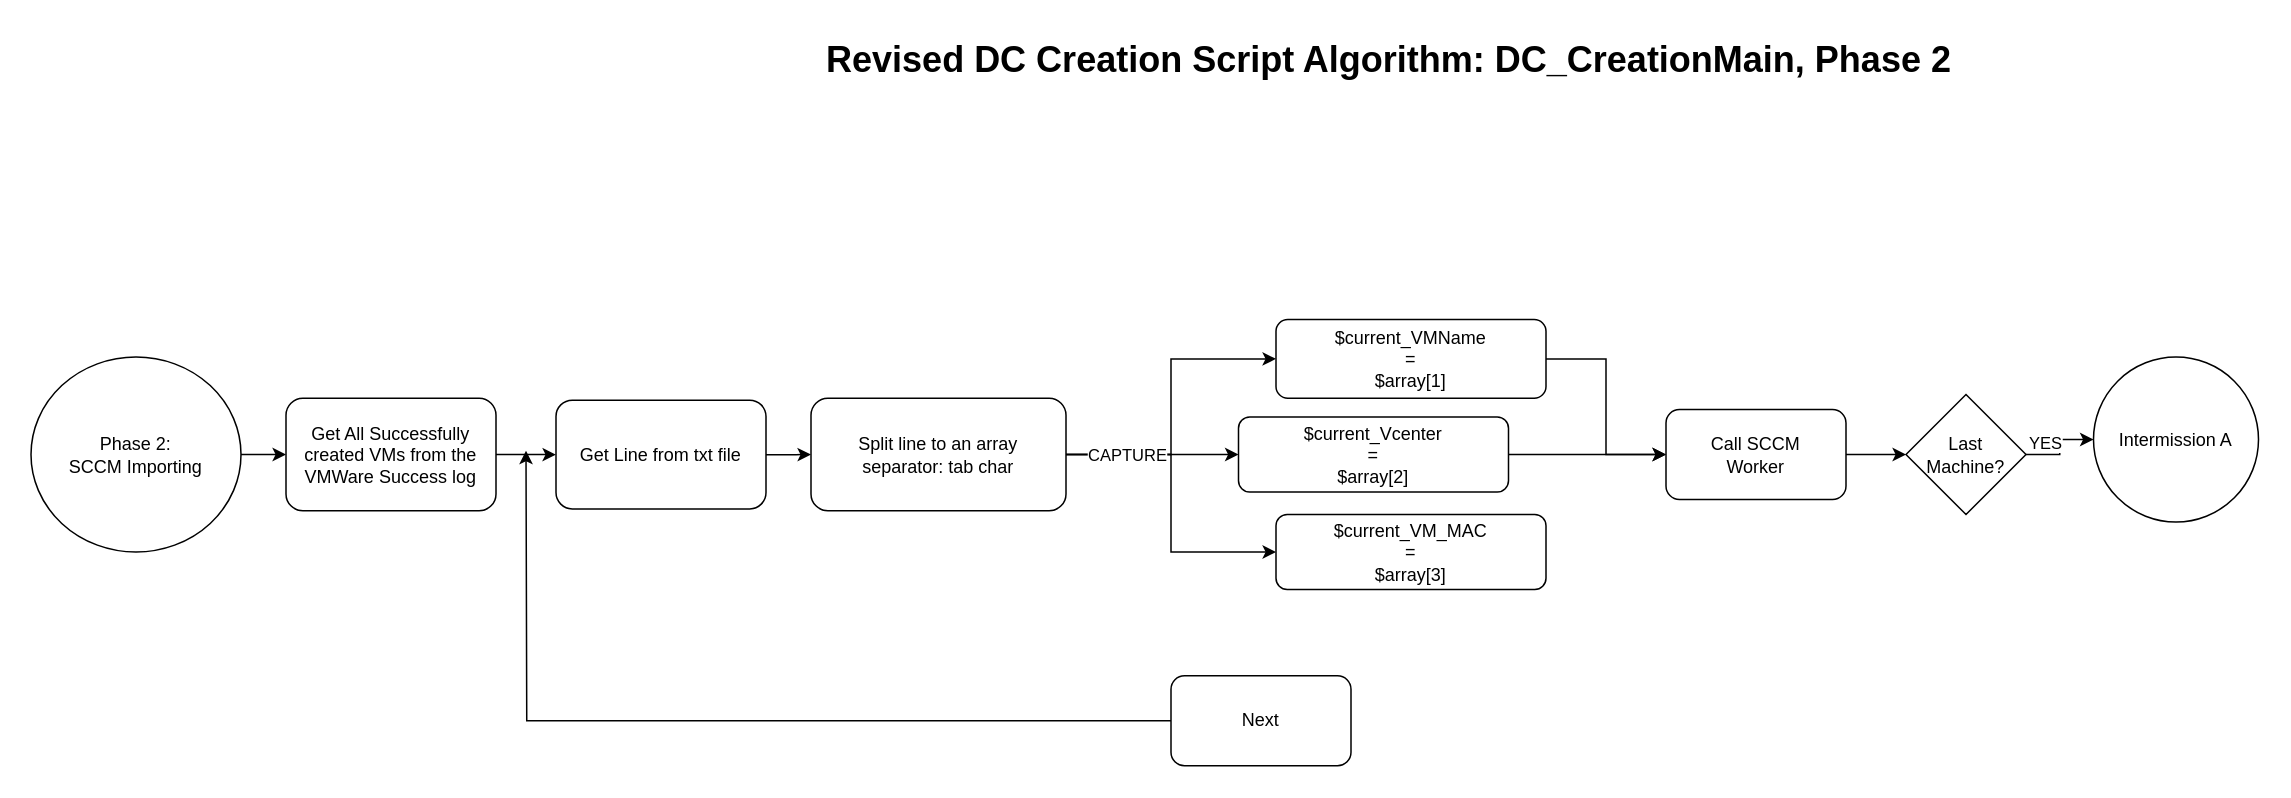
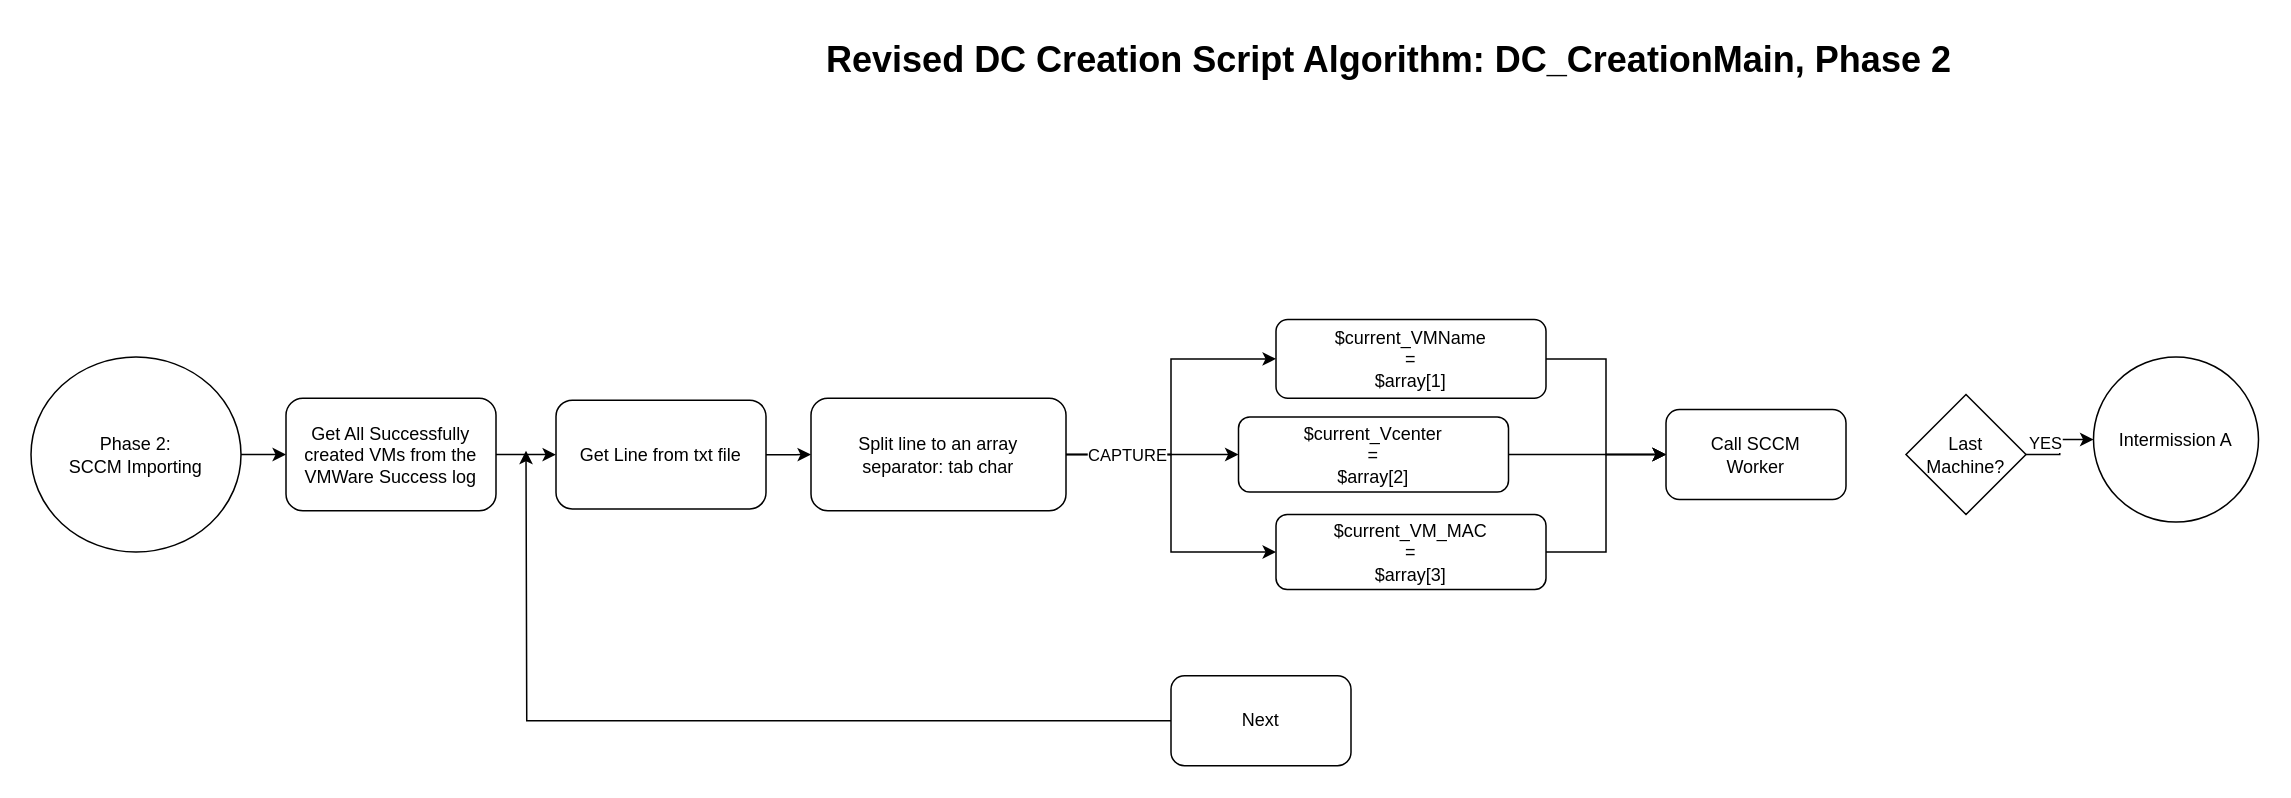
  <mxCell id="0" />
  <mxCell id="1" parent="0" />
  <mxCell id="2" style="edgeStyle=orthogonalEdgeStyle;rounded=0;orthogonalLoop=1;jettySize=auto;html=1;fontSize=12;" parent="1" source="3" target="10" edge="1"><mxGeometry relative="1" as="geometry" /></mxCell>
  <mxCell id="3" value="Phase 2:&lt;br&gt;SCCM Importing" style="ellipse;whiteSpace=wrap;html=1;fontSize=12;fillColor=none;" parent="1" vertex="1"><mxGeometry x="20" y="237.5" width="140" height="130" as="geometry" /></mxCell>
  <mxCell id="4" style="edgeStyle=orthogonalEdgeStyle;rounded=0;orthogonalLoop=1;jettySize=auto;html=1;strokeColor=#000000;fontColor=#000000;startArrow=none;startFill=0;" parent="1" source="5" target="21" edge="1"><mxGeometry relative="1" as="geometry" /></mxCell>
  <mxCell id="5" value="$current_Vcenter&lt;br&gt;=&lt;br&gt;$array[2]" style="rounded=1;whiteSpace=wrap;html=1;fontSize=12;fillColor=none;" parent="1" vertex="1"><mxGeometry x="825" y="277.5" width="180" height="50" as="geometry" /></mxCell>
  <mxCell id="6" style="edgeStyle=orthogonalEdgeStyle;rounded=0;orthogonalLoop=1;jettySize=auto;html=1;entryX=0;entryY=0.5;entryDx=0;entryDy=0;strokeColor=#000000;fontColor=#000000;startArrow=none;startFill=0;" parent="1" source="7" target="21" edge="1"><mxGeometry relative="1" as="geometry" /></mxCell>
  <mxCell id="7" value="$current_VMName&lt;br&gt;=&lt;br&gt;$array[1]" style="rounded=1;whiteSpace=wrap;html=1;fontSize=12;fillColor=none;" parent="1" vertex="1"><mxGeometry x="850" y="212.5" width="180" height="52.5" as="geometry" /></mxCell>
  <mxCell id="8" value="&lt;font style=&quot;font-size: 24px;&quot;&gt;&lt;b&gt;Revised DC Creation Script Algorithm: DC_CreationMain, Phase 2&lt;/b&gt;&lt;/font&gt;" style="text;html=1;align=center;verticalAlign=middle;resizable=0;points=[];autosize=1;strokeColor=none;fillColor=none;fontSize=12;" parent="1" vertex="1"><mxGeometry x="540" y="20" width="770" height="40" as="geometry" /></mxCell>
  <mxCell id="9" style="edgeStyle=orthogonalEdgeStyle;rounded=0;orthogonalLoop=1;jettySize=auto;html=1;fontSize=12;" parent="1" source="10" target="12" edge="1"><mxGeometry relative="1" as="geometry" /></mxCell>
  <mxCell id="10" value="Get All Successfully created VMs from the&lt;br&gt;VMWare Success log" style="rounded=1;whiteSpace=wrap;html=1;fontSize=12;fillColor=none;" parent="1" vertex="1"><mxGeometry x="190" y="265" width="140" height="75" as="geometry" /></mxCell>
  <mxCell id="11" style="edgeStyle=orthogonalEdgeStyle;rounded=0;orthogonalLoop=1;jettySize=auto;html=1;strokeColor=#000000;fontColor=#000000;startArrow=none;startFill=0;" parent="1" source="12" target="17" edge="1"><mxGeometry relative="1" as="geometry" /></mxCell>
  <mxCell id="12" value="Get Line from txt file" style="rounded=1;whiteSpace=wrap;html=1;fontSize=12;fillColor=none;" parent="1" vertex="1"><mxGeometry x="370" y="266.25" width="140" height="72.5" as="geometry" /></mxCell>
  <mxCell id="13" style="edgeStyle=orthogonalEdgeStyle;rounded=0;orthogonalLoop=1;jettySize=auto;html=1;strokeColor=#000000;fontColor=#000000;startArrow=none;startFill=0;" parent="1" source="17" target="5" edge="1"><mxGeometry relative="1" as="geometry" /></mxCell>
  <mxCell id="14" style="edgeStyle=orthogonalEdgeStyle;rounded=0;orthogonalLoop=1;jettySize=auto;html=1;entryX=0;entryY=0.5;entryDx=0;entryDy=0;strokeColor=#000000;fontColor=#000000;startArrow=none;startFill=0;" parent="1" source="17" target="19" edge="1"><mxGeometry relative="1" as="geometry" /></mxCell>
  <mxCell id="15" style="edgeStyle=orthogonalEdgeStyle;rounded=0;orthogonalLoop=1;jettySize=auto;html=1;entryX=0;entryY=0.5;entryDx=0;entryDy=0;strokeColor=#000000;fontColor=#000000;startArrow=none;startFill=0;" parent="1" source="17" target="7" edge="1"><mxGeometry relative="1" as="geometry" /></mxCell>
  <mxCell id="16" value="CAPTURE" style="edgeLabel;html=1;align=center;verticalAlign=middle;resizable=0;points=[];fontColor=#000000;" parent="15" vertex="1" connectable="0"><mxGeometry x="-0.743" y="-3" relative="1" as="geometry"><mxPoint x="14" y="-3" as="offset" /></mxGeometry></mxCell>
  <mxCell id="17" value="Split line to an array&lt;br&gt;separator: tab char" style="rounded=1;whiteSpace=wrap;html=1;fontSize=12;fillColor=none;" parent="1" vertex="1"><mxGeometry x="540" y="265" width="170" height="75" as="geometry" /></mxCell>
+ <mxCell id="18" style="edgeStyle=orthogonalEdgeStyle;rounded=0;orthogonalLoop=1;jettySize=auto;html=1;entryX=0;entryY=0.5;entryDx=0;entryDy=0;strokeColor=#000000;fontColor=#000000;startArrow=none;startFill=0;" parent="1" source="19" target="21" edge="1"><mxGeometry relative="1" as="geometry" /></mxCell>
  <mxCell id="19" value="$current_VM_MAC&lt;br&gt;=&lt;br&gt;$array[3]" style="rounded=1;whiteSpace=wrap;html=1;fontSize=12;fillColor=none;" parent="1" vertex="1"><mxGeometry x="850" y="342.5" width="180" height="50" as="geometry" /></mxCell>
- <mxCell id="20" style="edgeStyle=orthogonalEdgeStyle;rounded=0;orthogonalLoop=1;jettySize=auto;html=1;strokeColor=#000000;fontColor=#000000;startArrow=none;startFill=0;" parent="1" source="21" target="24" edge="1"><mxGeometry relative="1" as="geometry" /></mxCell>
  <mxCell id="21" value="Call SCCM&lt;br&gt;Worker" style="rounded=1;whiteSpace=wrap;html=1;strokeColor=#000000;strokeWidth=1;fontColor=#000000;fillColor=default;" parent="1" vertex="1"><mxGeometry x="1110" y="272.5" width="120" height="60" as="geometry" /></mxCell>
  <mxCell id="22" style="edgeStyle=orthogonalEdgeStyle;rounded=0;orthogonalLoop=1;jettySize=auto;html=1;strokeColor=#000000;fontColor=#000000;startArrow=none;startFill=0;" parent="1" source="24" target="25" edge="1"><mxGeometry relative="1" as="geometry" /></mxCell>
  <mxCell id="23" value="YES" style="edgeLabel;html=1;align=center;verticalAlign=middle;resizable=0;points=[];fontColor=#000000;" parent="22" vertex="1" connectable="0"><mxGeometry x="0.157" y="1" relative="1" as="geometry"><mxPoint x="-9" y="1" as="offset" /></mxGeometry></mxCell>
  <mxCell id="24" value="Last&lt;br&gt;Machine?" style="rhombus;whiteSpace=wrap;html=1;strokeColor=#000000;strokeWidth=1;fontColor=#000000;fillColor=default;" parent="1" vertex="1"><mxGeometry x="1270" y="262.5" width="80" height="80" as="geometry" /></mxCell>
  <mxCell id="25" value="Intermission A" style="ellipse;whiteSpace=wrap;html=1;fontSize=12;fillColor=none;" parent="1" vertex="1"><mxGeometry x="1395" y="237.5" width="110" height="110" as="geometry" /></mxCell>
  <mxCell id="26" style="edgeStyle=orthogonalEdgeStyle;rounded=0;orthogonalLoop=1;jettySize=auto;html=1;strokeColor=#000000;fontColor=#000000;startArrow=none;startFill=0;" parent="1" source="27" edge="1"><mxGeometry relative="1" as="geometry"><mxPoint x="350" y="300" as="targetPoint" /></mxGeometry></mxCell>
  <mxCell id="27" value="Next" style="rounded=1;whiteSpace=wrap;html=1;strokeColor=#000000;strokeWidth=1;fontColor=#000000;fillColor=default;" parent="1" vertex="1"><mxGeometry x="780" y="450" width="120" height="60" as="geometry" /></mxCell>
